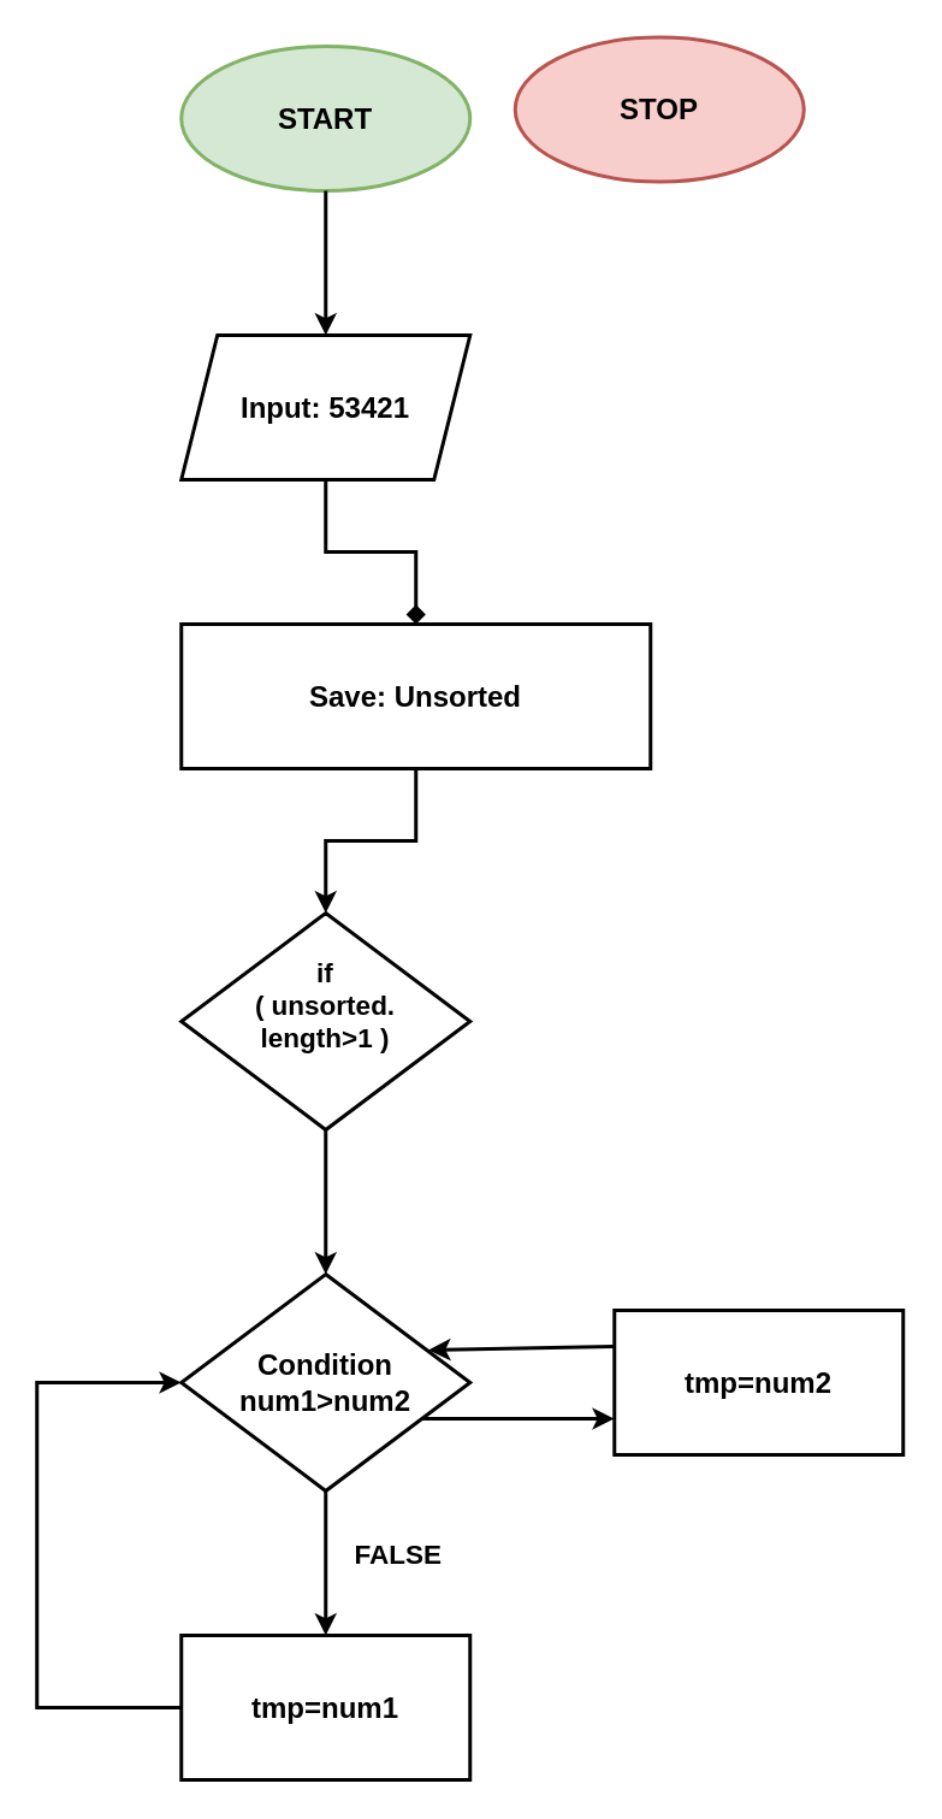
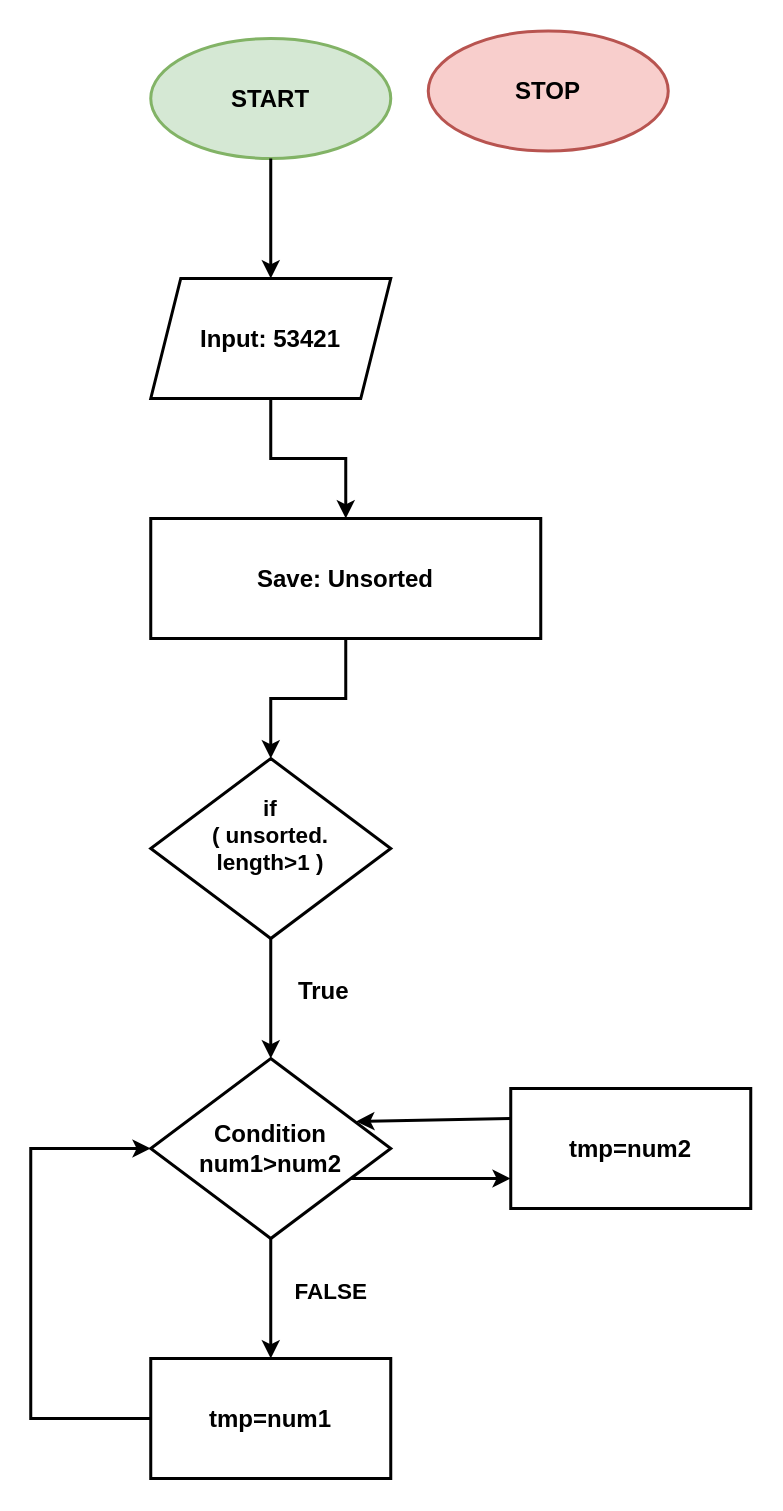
  <mxCell id="0" />
  <mxCell id="1" parent="0" />
  <mxCell id="2" value="&lt;font size=&quot;1&quot;&gt;&lt;b style=&quot;font-size: 16px;&quot;&gt;START&lt;/b&gt;&lt;/font&gt;" style="ellipse;whiteSpace=wrap;html=1;strokeWidth=2;fillColor=#d5e8d4;strokeColor=#82b366;" vertex="1" parent="1"><mxGeometry x="100" y="25" width="160" height="80" as="geometry" /></mxCell>
  <mxCell id="3" value="&lt;font size=&quot;1&quot;&gt;&lt;b style=&quot;font-size: 16px;&quot;&gt;STOP&lt;/b&gt;&lt;/font&gt;" style="ellipse;whiteSpace=wrap;html=1;strokeWidth=2;fillColor=#f8cecc;strokeColor=#b85450;" vertex="1" parent="1"><mxGeometry x="285" y="20" width="160" height="80" as="geometry" /></mxCell>
  <mxCell id="4" value="" style="endArrow=classic;html=1;rounded=0;fontSize=16;strokeWidth=2;" edge="1" parent="1" target="6"><mxGeometry width="50" height="50" relative="1" as="geometry"><mxPoint x="180" y="105" as="sourcePoint" /><mxPoint x="180" y="185" as="targetPoint" /></mxGeometry></mxCell>
- <mxCell id="5" value="" style="edgeStyle=orthogonalEdgeStyle;rounded=0;orthogonalLoop=1;jettySize=auto;html=1;fontSize=16;strokeWidth=2;endArrow=diamond;" edge="1" parent="1" source="6" target="8"><mxGeometry relative="1" as="geometry" /></mxCell>
+ <mxCell id="5" value="" style="edgeStyle=orthogonalEdgeStyle;rounded=0;orthogonalLoop=1;jettySize=auto;html=1;fontSize=16;strokeWidth=2;" edge="1" parent="1" source="6" target="8"><mxGeometry relative="1" as="geometry" /></mxCell>
  <mxCell id="6" value="&lt;b&gt;Input: 53421&lt;/b&gt;" style="shape=parallelogram;perimeter=parallelogramPerimeter;whiteSpace=wrap;html=1;fixedSize=1;strokeWidth=2;fontSize=16;" vertex="1" parent="1"><mxGeometry x="100" y="185" width="160" height="80" as="geometry" /></mxCell>
  <mxCell id="7" value="" style="edgeStyle=orthogonalEdgeStyle;rounded=0;orthogonalLoop=1;jettySize=auto;html=1;fontSize=16;strokeWidth=2;" edge="1" parent="1" source="8" target="10"><mxGeometry relative="1" as="geometry" /></mxCell>
  <mxCell id="8" value="&lt;b&gt;Save: Unsorted&lt;/b&gt;" style="rounded=0;whiteSpace=wrap;html=1;strokeWidth=2;fontSize=16;" vertex="1" parent="1"><mxGeometry x="100" y="345" width="260" height="80" as="geometry" /></mxCell>
  <mxCell id="9" value="" style="edgeStyle=orthogonalEdgeStyle;rounded=0;orthogonalLoop=1;jettySize=auto;html=1;fontSize=15;strokeWidth=2;" edge="1" parent="1" source="10" target="13"><mxGeometry relative="1" as="geometry" /></mxCell>
  <mxCell id="10" value="&lt;div style=&quot;font-size: 15px;&quot;&gt;&lt;b&gt;&lt;font style=&quot;font-size: 15px;&quot;&gt;if &lt;br&gt;&lt;/font&gt;&lt;/b&gt;&lt;/div&gt;&lt;div style=&quot;font-size: 15px;&quot;&gt;&lt;b&gt;&lt;font style=&quot;font-size: 15px;&quot;&gt;( unsorted.&lt;/font&gt;&lt;/b&gt;&lt;/div&gt;&lt;div style=&quot;font-size: 15px;&quot;&gt;&lt;b&gt;&lt;font style=&quot;font-size: 15px;&quot;&gt;length&amp;gt;1 )&lt;/font&gt;&lt;/b&gt;&lt;/div&gt;&lt;div style=&quot;font-size: 15px;&quot;&gt;&lt;b&gt;&lt;font style=&quot;font-size: 15px;&quot;&gt;&lt;br&gt;&lt;/font&gt;&lt;/b&gt;&lt;/div&gt;" style="rhombus;whiteSpace=wrap;html=1;fontSize=16;rounded=0;strokeWidth=2;" vertex="1" parent="1"><mxGeometry x="100" y="505" width="160" height="120" as="geometry" /></mxCell>
  <mxCell id="11" value="" style="edgeStyle=orthogonalEdgeStyle;rounded=0;orthogonalLoop=1;jettySize=auto;html=1;fontSize=15;strokeWidth=2;" edge="1" parent="1" source="13" target="14"><mxGeometry relative="1" as="geometry" /></mxCell>
  <mxCell id="12" value="" style="edgeStyle=orthogonalEdgeStyle;rounded=0;orthogonalLoop=1;jettySize=auto;html=1;fontSize=15;strokeWidth=2;" edge="1" parent="1" source="13" target="15"><mxGeometry relative="1" as="geometry"><Array as="points"><mxPoint x="270" y="785" /><mxPoint x="270" y="785" /></Array></mxGeometry></mxCell>
  <mxCell id="13" value="&lt;div&gt;&lt;b&gt;Condition&lt;/b&gt;&lt;/div&gt;&lt;div&gt;&lt;b&gt;num1&amp;gt;num2&lt;br&gt;&lt;/b&gt;&lt;/div&gt;" style="rhombus;whiteSpace=wrap;html=1;fontSize=16;rounded=0;strokeWidth=2;" vertex="1" parent="1"><mxGeometry x="100" y="705" width="160" height="120" as="geometry" /></mxCell>
  <mxCell id="14" value="&lt;b&gt;tmp=num1&lt;/b&gt;" style="rounded=0;whiteSpace=wrap;html=1;fontSize=16;strokeWidth=2;" vertex="1" parent="1"><mxGeometry x="100" y="905" width="160" height="80" as="geometry" /></mxCell>
  <mxCell id="15" value="&lt;b&gt;tmp=num2&lt;/b&gt;" style="whiteSpace=wrap;html=1;fontSize=16;rounded=0;strokeWidth=2;" vertex="1" parent="1"><mxGeometry x="340" y="725" width="160" height="80" as="geometry" /></mxCell>
+ <mxCell id="16" value="&lt;font style=&quot;font-size: 16px;&quot;&gt;&lt;b&gt;True&lt;/b&gt;&lt;/font&gt;" style="text;html=1;align=center;verticalAlign=middle;resizable=0;points=[];autosize=1;strokeColor=none;fillColor=none;fontSize=15;" vertex="1" parent="1"><mxGeometry x="185" y="645" width="60" height="30" as="geometry" /></mxCell>
  <mxCell id="17" value="&lt;b&gt;FALSE&lt;/b&gt;" style="text;html=1;align=center;verticalAlign=middle;resizable=0;points=[];autosize=1;strokeColor=none;fillColor=none;fontSize=15;" vertex="1" parent="1"><mxGeometry x="185" y="845" width="70" height="30" as="geometry" /></mxCell>
  <mxCell id="18" value="" style="endArrow=classic;html=1;rounded=0;fontSize=16;exitX=0;exitY=0.25;exitDx=0;exitDy=0;entryX=0.856;entryY=0.35;entryDx=0;entryDy=0;entryPerimeter=0;strokeWidth=2;" edge="1" parent="1" source="15" target="13"><mxGeometry width="50" height="50" relative="1" as="geometry"><mxPoint x="290" y="775" as="sourcePoint" /><mxPoint x="270" y="715" as="targetPoint" /></mxGeometry></mxCell>
  <mxCell id="19" value="" style="endArrow=classic;html=1;rounded=0;strokeWidth=2;fontSize=16;exitX=0;exitY=0.5;exitDx=0;exitDy=0;" edge="1" parent="1" source="14"><mxGeometry width="50" height="50" relative="1" as="geometry"><mxPoint x="20" y="925" as="sourcePoint" /><mxPoint x="100" y="765" as="targetPoint" /><Array as="points"><mxPoint x="20" y="945" /><mxPoint x="20" y="765" /></Array></mxGeometry></mxCell>
